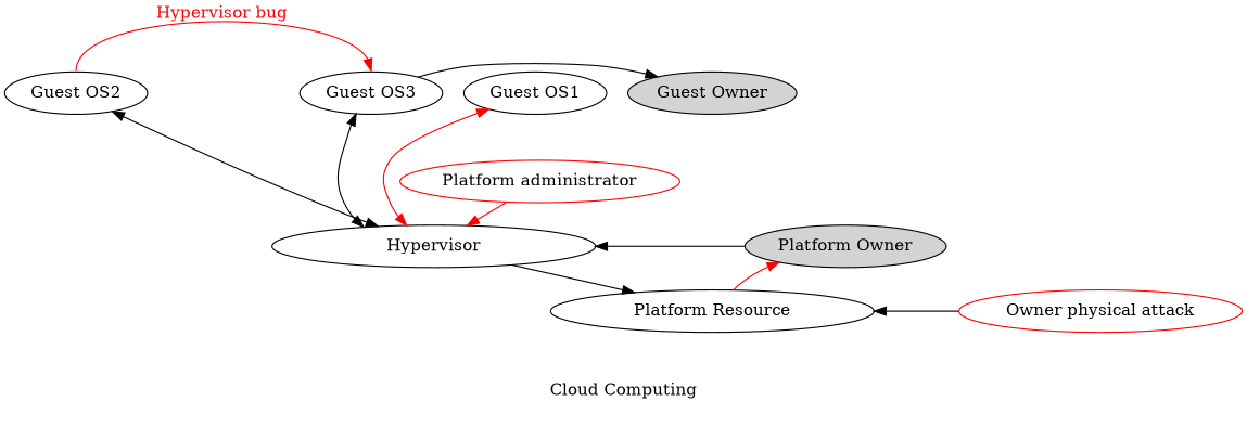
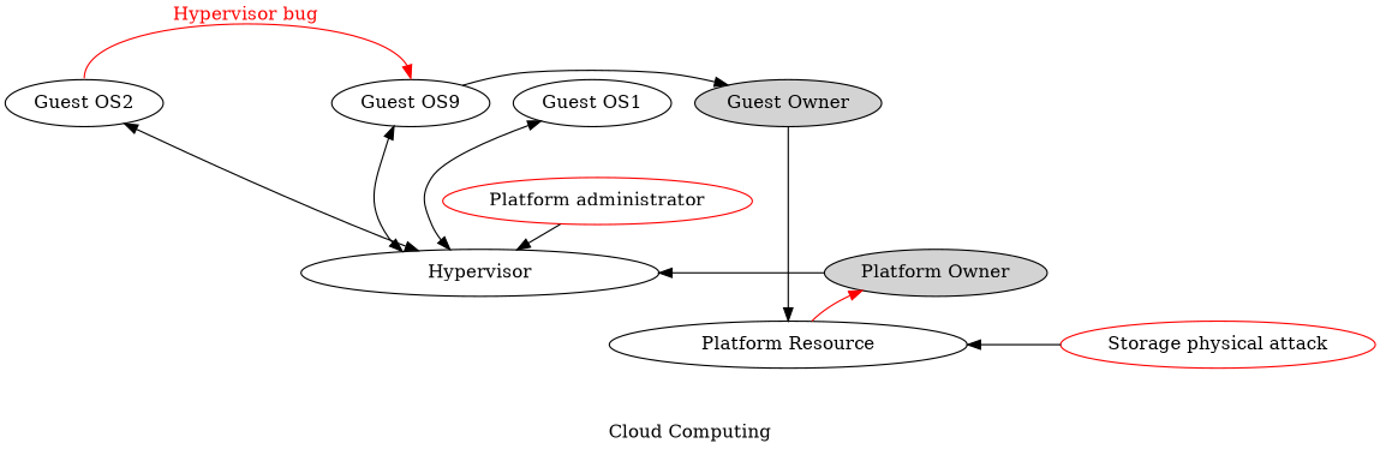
  digraph {
    label="Cloud Computing\n "
    ranksep=0.25
-   n1 [label="Guest OS3"]
+   n1 [label="Guest OS9"]
    n2 [label="Guest Owner" style=filled width=1.5]
    n3 [label=Hypervisor width=3.8]
    n4 [label="Platform Owner" style=filled]
    n5 [label="Guest OS2"]
    n6 [label="Platform Resource" width=3.8]
-   n7 [color=red label="Owner physical attack"]
+   n7 [color=red label="Storage physical attack"]
    n8 [label="Guest OS1"]
    n9 [color=red label="Platform administrator"]
    subgraph sub_1 {
      rank=same
      n1
      n2
    }
    subgraph sub_2 {
      rank=same
      n3
      n4
    }
    subgraph sub_3 {
      rank=same
      n1
      n5
    }
    subgraph sub_4 {
      rank=same
      n6
      n7
    }
    n1 -> n2 [minlen=2]
    n1 -> n3 [dir=both minlen=3]
-   n3 -> n6 [weight=8]
+   n2 -> n6 [weight=8]
    n4 -> n3 [minlen=2]
    n5 -> n1 [color=red fontcolor=red headport=n label="Hypervisor bug" tailport=n]
    n5 -> n3 [dir=both minlen=3 weight=8]
    n6 -> n4 [color=red tailport=ne]
    n6 -> n7 [color=black dir=back minlen=2]
-   n8 -> n3 [dir=both minlen=3 color=red]
-   n9 -> n3 [color=red]
+   n8 -> n3 [dir=both minlen=3]
+   n9 -> n3 [color=black]
  }
